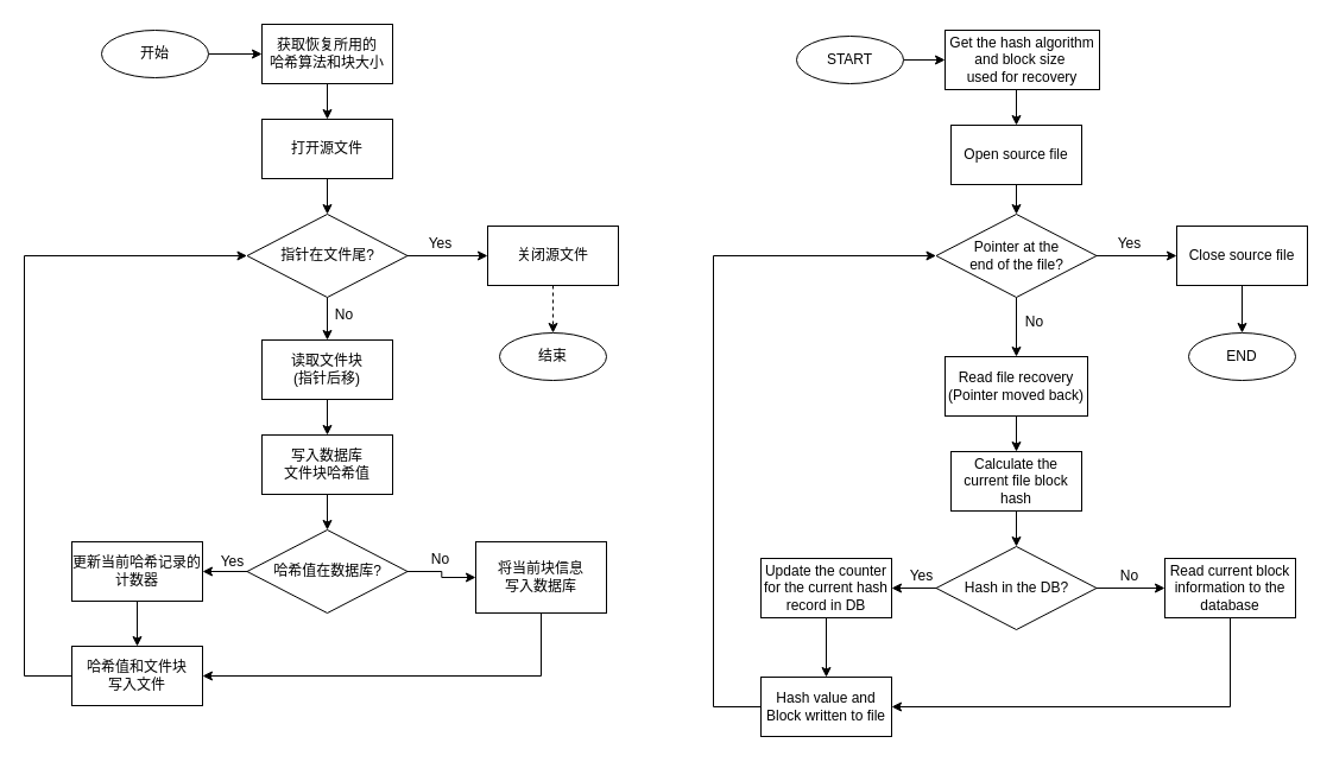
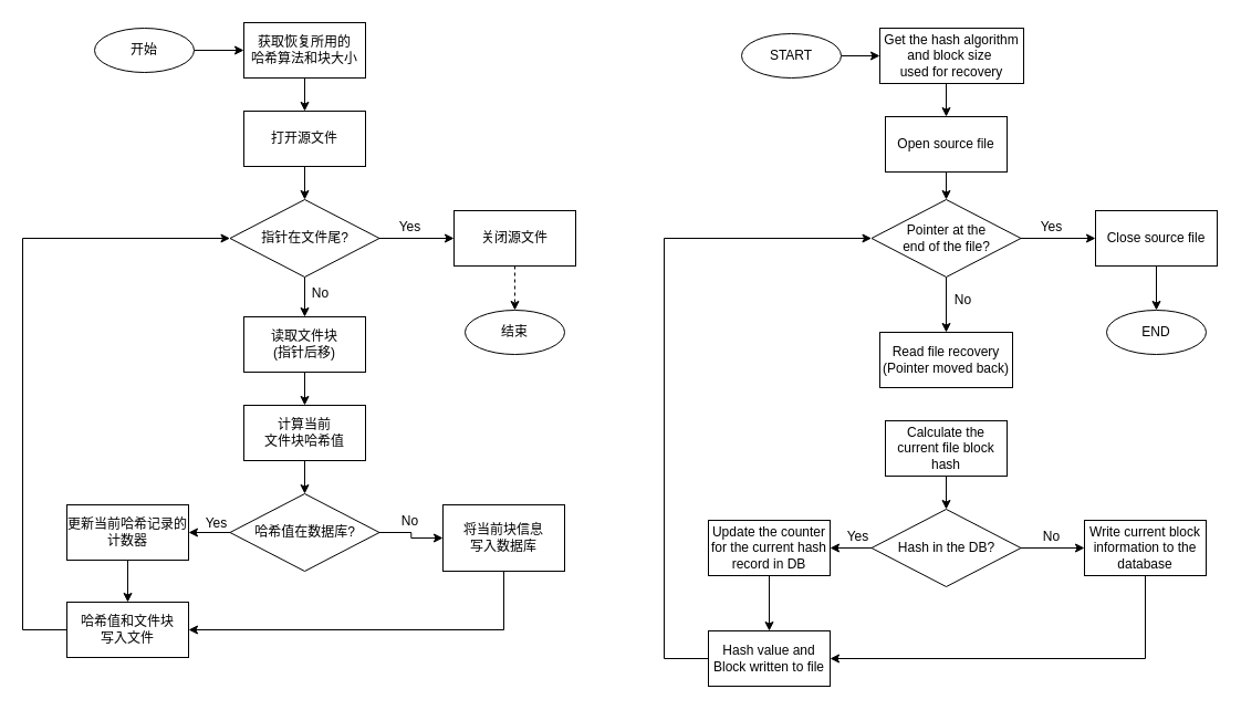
  <mxCell id="0" />
  <mxCell id="1" parent="0" />
  <mxCell id="2" value="" style="edgeStyle=orthogonalEdgeStyle;rounded=0;orthogonalLoop=1;jettySize=auto;html=1;" parent="1" source="3" target="57" edge="1"><mxGeometry relative="1" as="geometry" /></mxCell>
  <mxCell id="3" value="开始" style="ellipse;whiteSpace=wrap;html=1;" parent="1" vertex="1"><mxGeometry x="85" y="25" width="90" height="40" as="geometry" /></mxCell>
  <mxCell id="4" style="edgeStyle=orthogonalEdgeStyle;rounded=0;orthogonalLoop=1;jettySize=auto;html=1;exitX=0.5;exitY=1;exitDx=0;exitDy=0;entryX=0.5;entryY=0;entryDx=0;entryDy=0;" parent="1" source="5" target="8" edge="1"><mxGeometry relative="1" as="geometry" /></mxCell>
  <mxCell id="5" value="打开源文件" style="rounded=0;whiteSpace=wrap;html=1;" parent="1" vertex="1"><mxGeometry x="220" y="100" width="110" height="50" as="geometry" /></mxCell>
  <mxCell id="6" value="" style="edgeStyle=orthogonalEdgeStyle;rounded=0;orthogonalLoop=1;jettySize=auto;html=1;" parent="1" source="8" target="12" edge="1"><mxGeometry relative="1" as="geometry" /></mxCell>
  <mxCell id="7" value="" style="edgeStyle=orthogonalEdgeStyle;rounded=0;orthogonalLoop=1;jettySize=auto;html=1;" parent="1" source="8" target="10" edge="1"><mxGeometry relative="1" as="geometry" /></mxCell>
  <mxCell id="8" value="指针在文件尾?" style="rhombus;whiteSpace=wrap;html=1;" parent="1" vertex="1"><mxGeometry x="207.5" y="180" width="135" height="70" as="geometry" /></mxCell>
  <mxCell id="9" value="" style="edgeStyle=orthogonalEdgeStyle;rounded=0;orthogonalLoop=1;jettySize=auto;html=1;dashed=1;" parent="1" source="10" target="24" edge="1"><mxGeometry relative="1" as="geometry" /></mxCell>
  <mxCell id="10" value="关闭源文件" style="rounded=0;whiteSpace=wrap;html=1;" parent="1" vertex="1"><mxGeometry x="410" y="190" width="110" height="50" as="geometry" /></mxCell>
  <mxCell id="11" value="" style="edgeStyle=orthogonalEdgeStyle;rounded=0;orthogonalLoop=1;jettySize=auto;html=1;" parent="1" source="12" target="14" edge="1"><mxGeometry relative="1" as="geometry" /></mxCell>
  <mxCell id="12" value="读取文件块&lt;div&gt;(指针后移)&lt;/div&gt;" style="rounded=0;whiteSpace=wrap;html=1;" parent="1" vertex="1"><mxGeometry x="220" y="286" width="110" height="50" as="geometry" /></mxCell>
  <mxCell id="13" value="" style="edgeStyle=orthogonalEdgeStyle;rounded=0;orthogonalLoop=1;jettySize=auto;html=1;" parent="1" source="14" target="17" edge="1"><mxGeometry relative="1" as="geometry" /></mxCell>
- <mxCell id="14" value="写入数据库&lt;div&gt;文件块哈希值&lt;/div&gt;" style="rounded=0;whiteSpace=wrap;html=1;" parent="1" vertex="1"><mxGeometry x="220" y="366" width="110" height="50" as="geometry" /></mxCell>
+ <mxCell id="14" value="计算当前&lt;div&gt;文件块哈希值&lt;/div&gt;" style="rounded=0;whiteSpace=wrap;html=1;" parent="1" vertex="1"><mxGeometry x="220" y="366" width="110" height="50" as="geometry" /></mxCell>
  <mxCell id="15" value="" style="edgeStyle=orthogonalEdgeStyle;rounded=0;orthogonalLoop=1;jettySize=auto;html=1;" parent="1" source="17" target="19" edge="1"><mxGeometry relative="1" as="geometry" /></mxCell>
  <mxCell id="16" value="" style="edgeStyle=orthogonalEdgeStyle;rounded=0;orthogonalLoop=1;jettySize=auto;html=1;" parent="1" source="17" target="21" edge="1"><mxGeometry relative="1" as="geometry" /></mxCell>
  <mxCell id="17" value="哈希值在数据库?" style="rhombus;whiteSpace=wrap;html=1;" parent="1" vertex="1"><mxGeometry x="207.5" y="446" width="135" height="70" as="geometry" /></mxCell>
  <mxCell id="18" style="edgeStyle=orthogonalEdgeStyle;rounded=0;orthogonalLoop=1;jettySize=auto;html=1;exitX=0.5;exitY=1;exitDx=0;exitDy=0;entryX=1;entryY=0.5;entryDx=0;entryDy=0;" parent="1" source="19" target="23" edge="1"><mxGeometry relative="1" as="geometry" /></mxCell>
  <mxCell id="19" value="将当前块信息&lt;div&gt;写入数据库&lt;/div&gt;" style="rounded=0;whiteSpace=wrap;html=1;" parent="1" vertex="1"><mxGeometry x="400" y="456" width="110" height="60" as="geometry" /></mxCell>
  <mxCell id="20" value="" style="edgeStyle=orthogonalEdgeStyle;rounded=0;orthogonalLoop=1;jettySize=auto;html=1;" parent="1" source="21" target="23" edge="1"><mxGeometry relative="1" as="geometry" /></mxCell>
  <mxCell id="21" value="更新当前哈希记录的计数器" style="rounded=0;whiteSpace=wrap;html=1;" parent="1" vertex="1"><mxGeometry x="60" y="456" width="110" height="50" as="geometry" /></mxCell>
  <mxCell id="22" style="edgeStyle=orthogonalEdgeStyle;rounded=0;orthogonalLoop=1;jettySize=auto;html=1;exitX=0;exitY=0.5;exitDx=0;exitDy=0;entryX=0;entryY=0.5;entryDx=0;entryDy=0;" parent="1" source="23" target="8" edge="1"><mxGeometry relative="1" as="geometry"><Array as="points"><mxPoint x="20" y="569" /><mxPoint x="20" y="215" /></Array></mxGeometry></mxCell>
  <mxCell id="23" value="哈希值和文件块&lt;div&gt;写入文件&lt;/div&gt;" style="rounded=0;whiteSpace=wrap;html=1;" parent="1" vertex="1"><mxGeometry x="60" y="544" width="110" height="50" as="geometry" /></mxCell>
  <mxCell id="24" value="结束" style="ellipse;whiteSpace=wrap;html=1;" parent="1" vertex="1"><mxGeometry x="420" y="280" width="90" height="40" as="geometry" /></mxCell>
  <mxCell id="25" style="edgeStyle=orthogonalEdgeStyle;rounded=0;orthogonalLoop=1;jettySize=auto;html=1;exitX=1;exitY=0.5;exitDx=0;exitDy=0;entryX=0;entryY=0.5;entryDx=0;entryDy=0;" parent="1" source="26" target="59" edge="1"><mxGeometry relative="1" as="geometry" /></mxCell>
  <mxCell id="26" value="START" style="ellipse;whiteSpace=wrap;html=1;" parent="1" vertex="1"><mxGeometry x="670" y="30" width="90" height="40" as="geometry" /></mxCell>
  <mxCell id="27" style="edgeStyle=orthogonalEdgeStyle;rounded=0;orthogonalLoop=1;jettySize=auto;html=1;exitX=0.5;exitY=1;exitDx=0;exitDy=0;entryX=0.5;entryY=0;entryDx=0;entryDy=0;" parent="1" source="28" target="31" edge="1"><mxGeometry relative="1" as="geometry" /></mxCell>
  <mxCell id="28" value="Open source file" style="rounded=0;whiteSpace=wrap;html=1;" parent="1" vertex="1"><mxGeometry x="800" y="105" width="110" height="50" as="geometry" /></mxCell>
  <mxCell id="29" value="" style="edgeStyle=orthogonalEdgeStyle;rounded=0;orthogonalLoop=1;jettySize=auto;html=1;" parent="1" source="31" target="35" edge="1"><mxGeometry relative="1" as="geometry" /></mxCell>
  <mxCell id="30" value="" style="edgeStyle=orthogonalEdgeStyle;rounded=0;orthogonalLoop=1;jettySize=auto;html=1;" parent="1" source="31" target="33" edge="1"><mxGeometry relative="1" as="geometry" /></mxCell>
  <mxCell id="31" value="Pointer at the&lt;div&gt;end&amp;nbsp;&lt;span style=&quot;background-color: initial;&quot;&gt;of the file?&lt;/span&gt;&lt;/div&gt;" style="rhombus;whiteSpace=wrap;html=1;" parent="1" vertex="1"><mxGeometry x="787.5" y="180" width="135" height="70" as="geometry" /></mxCell>
  <mxCell id="32" value="" style="edgeStyle=orthogonalEdgeStyle;rounded=0;orthogonalLoop=1;jettySize=auto;html=1;" parent="1" source="33" target="47" edge="1"><mxGeometry relative="1" as="geometry" /></mxCell>
  <mxCell id="33" value="Close source file" style="rounded=0;whiteSpace=wrap;html=1;" parent="1" vertex="1"><mxGeometry x="990" y="190" width="110" height="50" as="geometry" /></mxCell>
- <mxCell id="34" value="" style="edgeStyle=orthogonalEdgeStyle;rounded=0;orthogonalLoop=1;jettySize=auto;html=1;" parent="1" source="35" target="37" edge="1"><mxGeometry relative="1" as="geometry" /></mxCell>
  <mxCell id="35" value="&lt;div&gt;Read file recovery&lt;/div&gt;&lt;div&gt;(Pointer moved back)&lt;/div&gt;" style="rounded=0;whiteSpace=wrap;html=1;" parent="1" vertex="1"><mxGeometry x="795" y="300" width="120" height="50" as="geometry" /></mxCell>
  <mxCell id="36" style="edgeStyle=orthogonalEdgeStyle;rounded=0;orthogonalLoop=1;jettySize=auto;html=1;exitX=0.5;exitY=1;exitDx=0;exitDy=0;entryX=0.5;entryY=0;entryDx=0;entryDy=0;" parent="1" source="37" target="40" edge="1"><mxGeometry relative="1" as="geometry" /></mxCell>
  <mxCell id="37" value="Calculate the current file block hash" style="rounded=0;whiteSpace=wrap;html=1;" parent="1" vertex="1"><mxGeometry x="800" y="380" width="110" height="50" as="geometry" /></mxCell>
  <mxCell id="38" value="" style="edgeStyle=orthogonalEdgeStyle;rounded=0;orthogonalLoop=1;jettySize=auto;html=1;" parent="1" source="40" target="42" edge="1"><mxGeometry relative="1" as="geometry" /></mxCell>
  <mxCell id="39" style="edgeStyle=orthogonalEdgeStyle;rounded=0;orthogonalLoop=1;jettySize=auto;html=1;exitX=0;exitY=0.5;exitDx=0;exitDy=0;entryX=1;entryY=0.5;entryDx=0;entryDy=0;" parent="1" source="40" target="44" edge="1"><mxGeometry relative="1" as="geometry" /></mxCell>
  <mxCell id="40" value="Hash in the DB?" style="rhombus;whiteSpace=wrap;html=1;" parent="1" vertex="1"><mxGeometry x="787.5" y="460" width="135" height="70" as="geometry" /></mxCell>
  <mxCell id="41" style="edgeStyle=orthogonalEdgeStyle;rounded=0;orthogonalLoop=1;jettySize=auto;html=1;exitX=0.5;exitY=1;exitDx=0;exitDy=0;entryX=1;entryY=0.5;entryDx=0;entryDy=0;" parent="1" source="42" target="46" edge="1"><mxGeometry relative="1" as="geometry" /></mxCell>
- <mxCell id="42" value="Read current&amp;nbsp;block information to the database" style="rounded=0;whiteSpace=wrap;html=1;" parent="1" vertex="1"><mxGeometry x="980" y="470" width="110" height="50" as="geometry" /></mxCell>
+ <mxCell id="42" value="Write current&amp;nbsp;block information to the database" style="rounded=0;whiteSpace=wrap;html=1;" parent="1" vertex="1"><mxGeometry x="980" y="470" width="110" height="50" as="geometry" /></mxCell>
  <mxCell id="43" value="" style="edgeStyle=orthogonalEdgeStyle;rounded=0;orthogonalLoop=1;jettySize=auto;html=1;" parent="1" source="44" target="46" edge="1"><mxGeometry relative="1" as="geometry" /></mxCell>
  <mxCell id="44" value="Update the counter for the current hash record in DB" style="rounded=0;whiteSpace=wrap;html=1;" parent="1" vertex="1"><mxGeometry x="640" y="470" width="110" height="50" as="geometry" /></mxCell>
  <mxCell id="45" style="edgeStyle=orthogonalEdgeStyle;rounded=0;orthogonalLoop=1;jettySize=auto;html=1;exitX=0;exitY=0.5;exitDx=0;exitDy=0;entryX=0;entryY=0.5;entryDx=0;entryDy=0;" parent="1" source="46" target="31" edge="1"><mxGeometry relative="1" as="geometry"><Array as="points"><mxPoint x="600" y="595" /><mxPoint x="600" y="215" /></Array></mxGeometry></mxCell>
  <mxCell id="46" value="Hash value and Block written to file" style="rounded=0;whiteSpace=wrap;html=1;" parent="1" vertex="1"><mxGeometry x="640" y="570" width="110" height="50" as="geometry" /></mxCell>
  <mxCell id="47" value="END" style="ellipse;whiteSpace=wrap;html=1;" parent="1" vertex="1"><mxGeometry x="1000" y="280" width="90" height="40" as="geometry" /></mxCell>
  <mxCell id="48" value="Yes" style="text;html=1;align=center;verticalAlign=middle;resizable=0;points=[];autosize=1;strokeColor=none;fillColor=none;" parent="1" vertex="1"><mxGeometry x="350" y="190" width="40" height="30" as="geometry" /></mxCell>
  <mxCell id="49" value="No" style="text;html=1;align=center;verticalAlign=middle;resizable=0;points=[];autosize=1;strokeColor=none;fillColor=none;" parent="1" vertex="1"><mxGeometry x="269" y="250" width="40" height="30" as="geometry" /></mxCell>
  <mxCell id="50" value="No" style="text;html=1;align=center;verticalAlign=middle;resizable=0;points=[];autosize=1;strokeColor=none;fillColor=none;" parent="1" vertex="1"><mxGeometry x="850" y="256" width="40" height="30" as="geometry" /></mxCell>
  <mxCell id="51" value="Yes" style="text;html=1;align=center;verticalAlign=middle;resizable=0;points=[];autosize=1;strokeColor=none;fillColor=none;" parent="1" vertex="1"><mxGeometry x="930" y="190" width="40" height="30" as="geometry" /></mxCell>
  <mxCell id="52" value="No" style="text;html=1;align=center;verticalAlign=middle;resizable=0;points=[];autosize=1;strokeColor=none;fillColor=none;" parent="1" vertex="1"><mxGeometry x="350" y="456" width="40" height="30" as="geometry" /></mxCell>
  <mxCell id="53" value="No" style="text;html=1;align=center;verticalAlign=middle;resizable=0;points=[];autosize=1;strokeColor=none;fillColor=none;" parent="1" vertex="1"><mxGeometry x="930" y="470" width="40" height="30" as="geometry" /></mxCell>
  <mxCell id="54" value="Yes" style="text;html=1;align=center;verticalAlign=middle;resizable=0;points=[];autosize=1;strokeColor=none;fillColor=none;" parent="1" vertex="1"><mxGeometry x="175" y="458" width="40" height="30" as="geometry" /></mxCell>
  <mxCell id="55" value="Yes" style="text;html=1;align=center;verticalAlign=middle;resizable=0;points=[];autosize=1;strokeColor=none;fillColor=none;" parent="1" vertex="1"><mxGeometry x="755" y="470" width="40" height="30" as="geometry" /></mxCell>
  <mxCell id="56" style="edgeStyle=orthogonalEdgeStyle;rounded=0;orthogonalLoop=1;jettySize=auto;html=1;exitX=0.5;exitY=1;exitDx=0;exitDy=0;entryX=0.5;entryY=0;entryDx=0;entryDy=0;" parent="1" source="57" target="5" edge="1"><mxGeometry relative="1" as="geometry" /></mxCell>
  <mxCell id="57" value="获取恢复所用的&lt;div&gt;哈希算法和块大小&lt;/div&gt;" style="rounded=0;whiteSpace=wrap;html=1;" parent="1" vertex="1"><mxGeometry x="220" y="20" width="110" height="50" as="geometry" /></mxCell>
  <mxCell id="58" style="edgeStyle=orthogonalEdgeStyle;rounded=0;orthogonalLoop=1;jettySize=auto;html=1;exitX=0.5;exitY=1;exitDx=0;exitDy=0;entryX=0.5;entryY=0;entryDx=0;entryDy=0;" parent="1" source="59" target="28" edge="1"><mxGeometry relative="1" as="geometry" /></mxCell>
  <mxCell id="59" value="Get the hash algorithm and block size&amp;nbsp;&lt;div&gt;used for recovery&lt;/div&gt;" style="rounded=0;whiteSpace=wrap;html=1;" parent="1" vertex="1"><mxGeometry x="795" y="25" width="130" height="50" as="geometry" /></mxCell>
